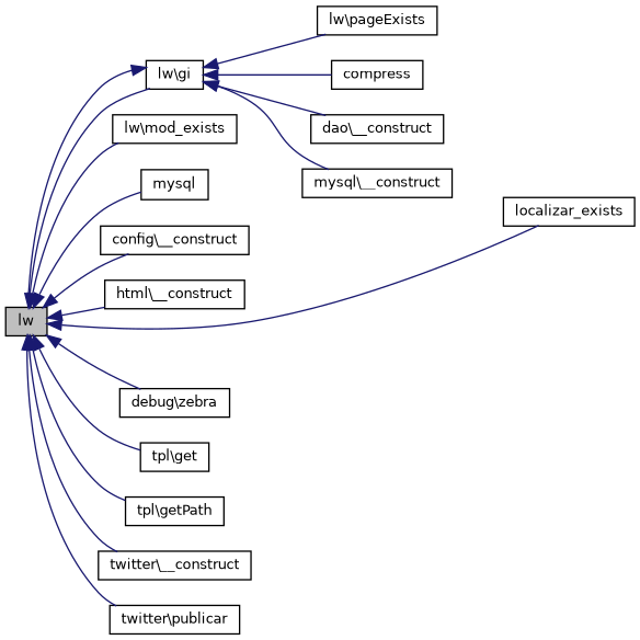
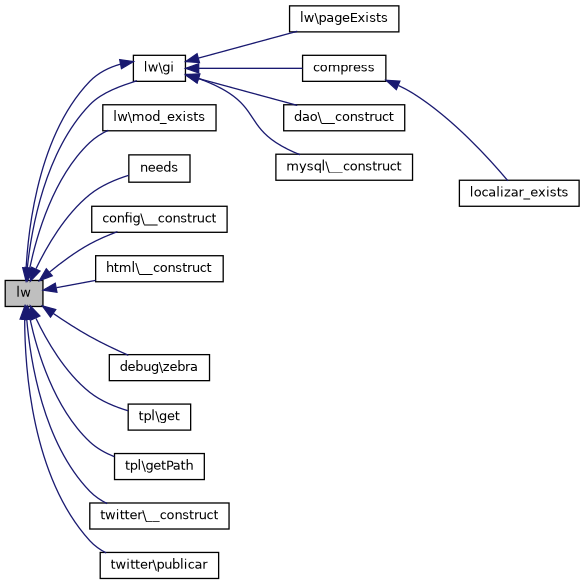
  digraph {
    rankdir=LR
    node [color=black fillcolor=white fontname=Helvetica fontsize=10 shape=record style=filled]
    edge [color=midnightblue dir=back fontname=Helvetica fontsize=10 labelfontname=Helvetica labelfontsize=10 style=solid]
    n1 [fillcolor=grey75 fontcolor=black height=0.2 label=lw width=0.4]
    n2 [height=0.2 label="lw\\gi" width=0.4]
    n3 [height=0.2 label="lw\\mod_exists" width=0.4]
-   n4 [height=0.2 label=mysql width=0.4]
+   n4 [height=0.2 label=needs width=0.4]
    n5 [height=0.2 label="config\\__construct" width=0.4]
    n6 [height=0.2 label="html\\__construct" width=0.4]
    n7 [height=0.2 label=localizar_exists width=0.4]
    n8 [height=0.2 label="debug\\zebra" width=0.4]
    n9 [height=0.2 label="tpl\\get" width=0.4]
    n10 [height=0.2 label="tpl\\getPath" width=0.4]
    n11 [height=0.2 label="twitter\\__construct" width=0.4]
    n12 [height=0.2 label="twitter\\publicar" width=0.4]
    n13 [height=0.2 label="lw\\pageExists" width=0.4]
    n14 [height=0.2 label=compress width=0.4]
    n15 [height=0.2 label="dao\\__construct" width=0.4]
    n16 [height=0.2 label="mysql\\__construct" width=0.4]
    n1 -> n2
    n1 -> n3
    n1 -> n4
    n1 -> n5
    n1 -> n6
-   n1 -> n7
+   n14 -> n7
    n1 -> n8
    n1 -> n9
    n1 -> n10
    n1 -> n11
    n1 -> n12
    n2 -> n1
    n2 -> n13
    n2 -> n14
    n2 -> n15
    n2 -> n16
  }
